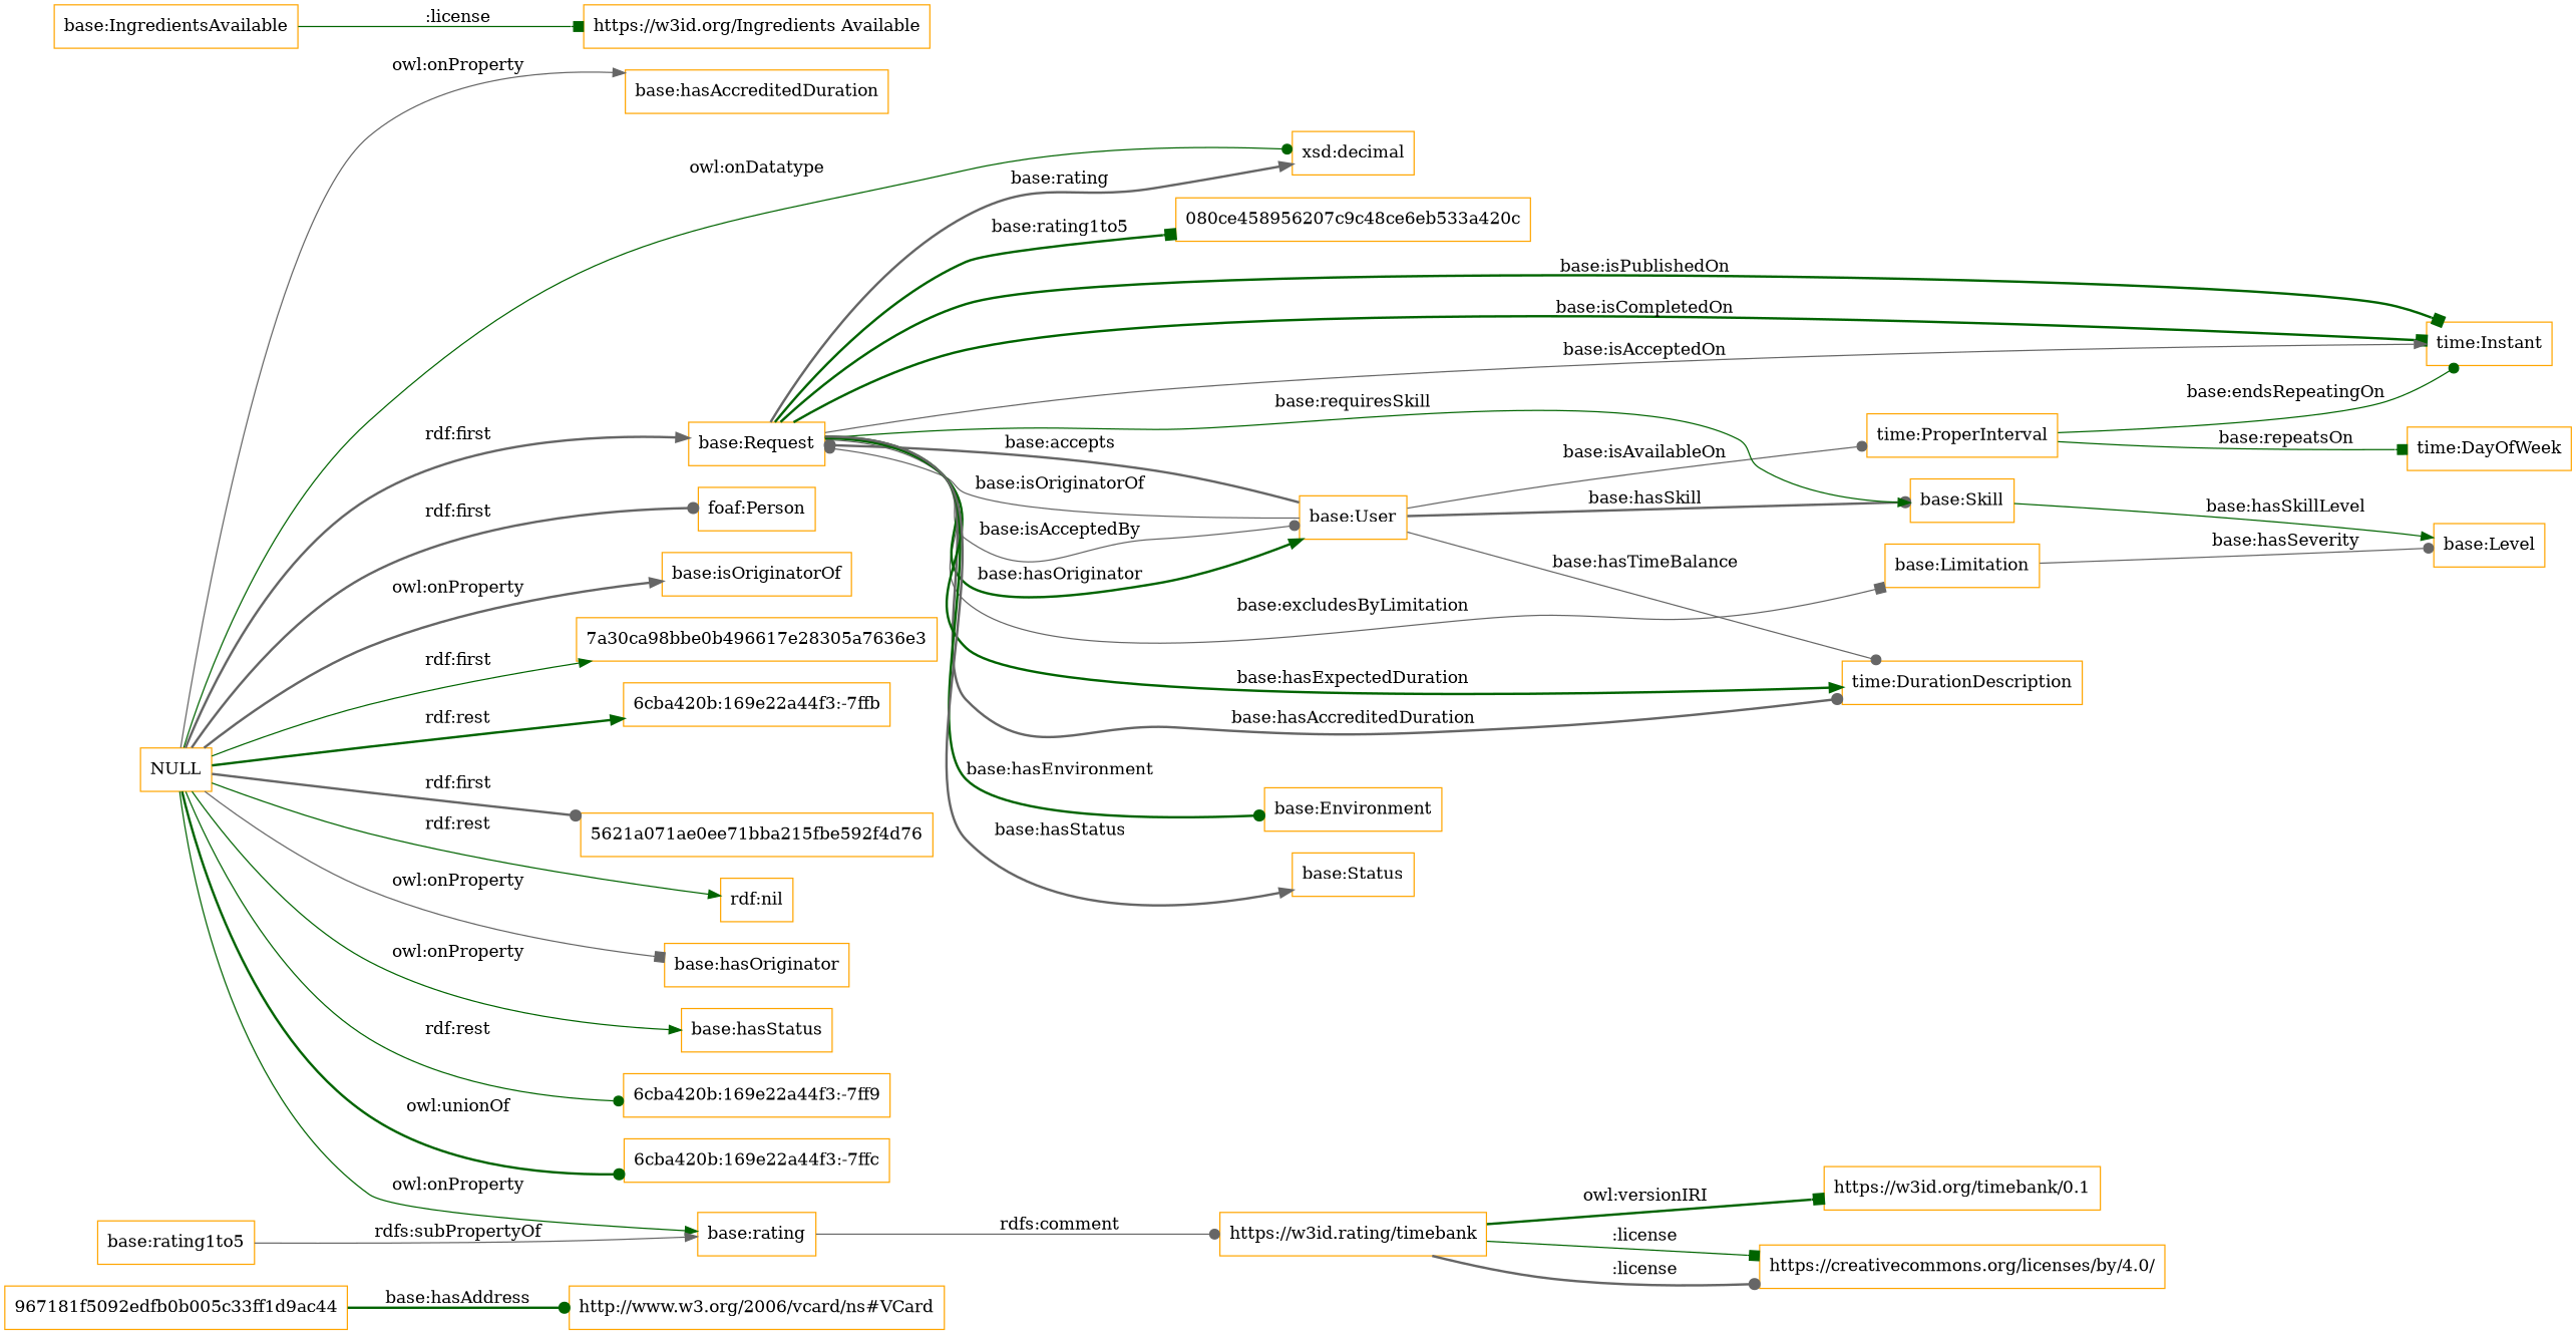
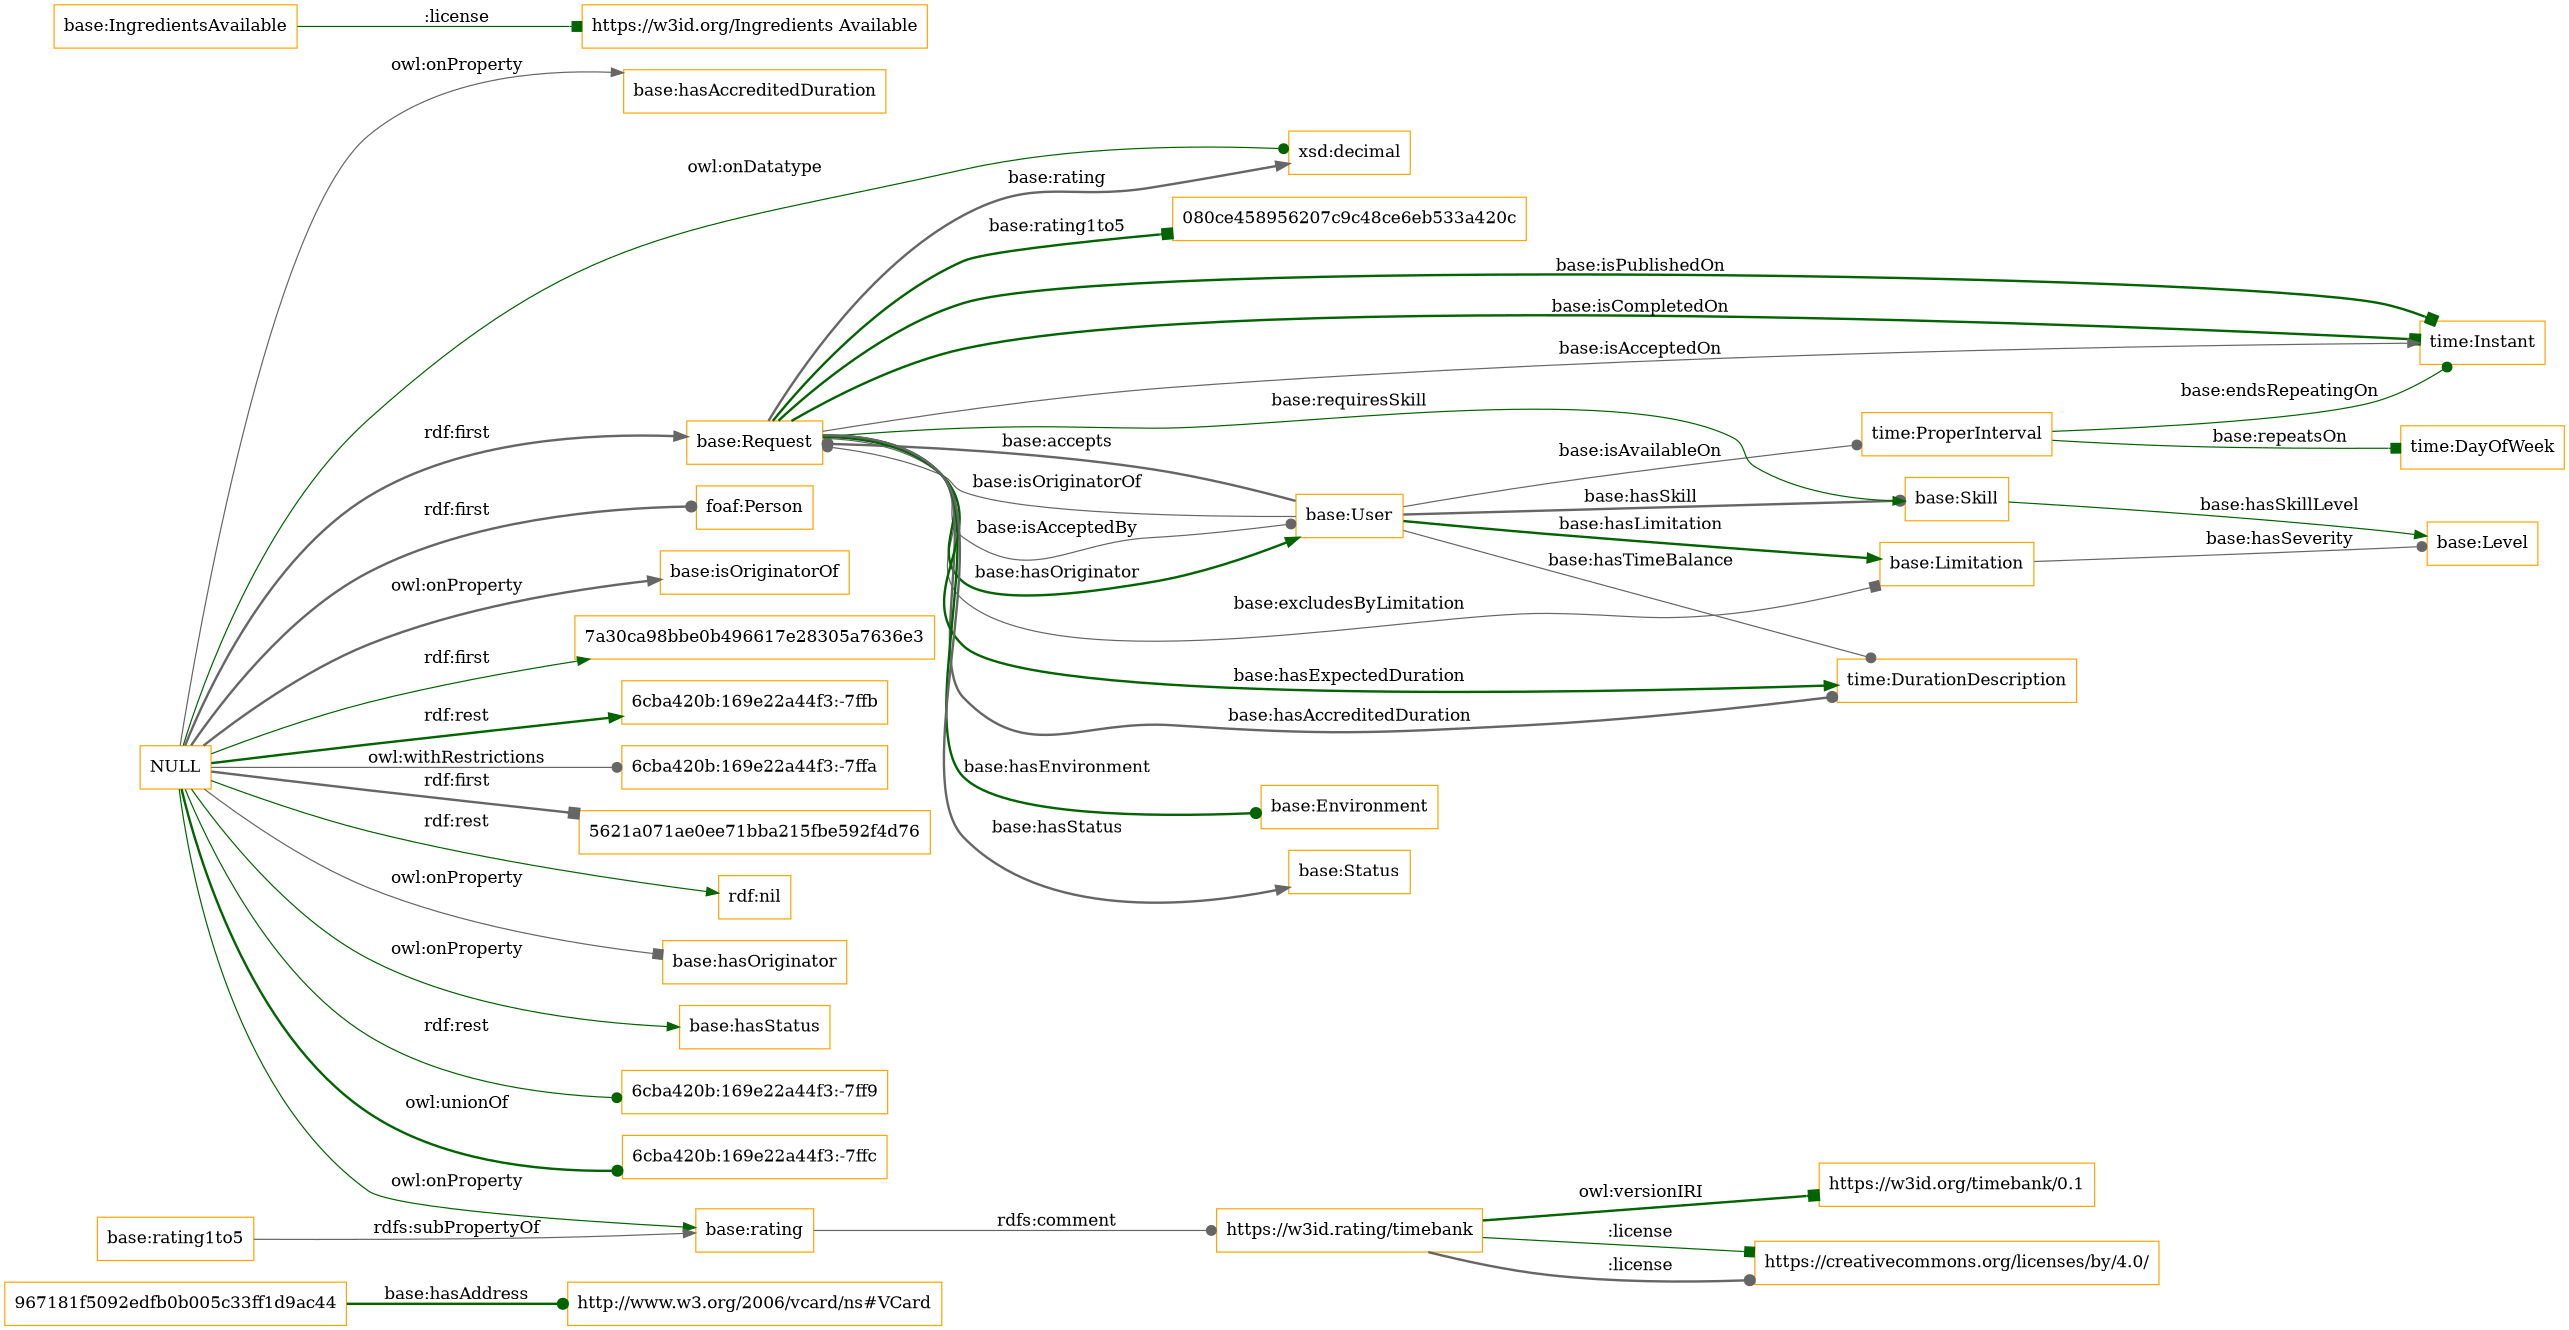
  digraph {
    rankdir=LR
    node [color=orange shape=rectangle]
    edge [arrowhead=dot color=darkgreen style=solid]
    "967181f5092edfb0b005c33ff1d9ac44"
    "http://www.w3.org/2006/vcard/ns#VCard"
    "time:ProperInterval"
    "time:Instant"
    "time:DayOfWeek"
    "base:Limitation"
    "base:Level"
    "base:User"
    "time:DurationDescription"
    "base:Request"
    "base:Skill"
    "base:Environment"
    "base:Status"
    "xsd:decimal"
    "080ce458956207c9c48ce6eb533a420c"
    "base:IngredientsAvailable"
    "https://w3id.org/Ingredients Available"
    NULL
    "foaf:Person"
    "base:isOriginatorOf"
    "7a30ca98bbe0b496617e28305a7636e3"
    "6cba420b:169e22a44f3:-7ffb"
+   "6cba420b:169e22a44f3:-7ffa"
    "5621a071ae0ee71bba215fbe592f4d76"
    "rdf:nil"
    "base:hasOriginator"
    "base:hasStatus"
    "6cba420b:169e22a44f3:-7ff9"
    "base:rating"
    "6cba420b:169e22a44f3:-7ffc"
    "base:hasAccreditedDuration"
    n32 [label="https://w3id.rating/timebank"]
    "https://creativecommons.org/licenses/by/4.0/"
    "https://w3id.org/timebank/0.1"
    "base:rating1to5"
    "967181f5092edfb0b005c33ff1d9ac44" -> "http://www.w3.org/2006/vcard/ns#VCard" [label="base:hasAddress" style=bold]
    "time:ProperInterval" -> "time:Instant" [label="base:endsRepeatingOn"]
    "time:ProperInterval" -> "time:DayOfWeek" [arrowhead=box label="base:repeatsOn"]
    "base:Limitation" -> "base:Level" [color=gray40 label="base:hasSeverity"]
    "base:User" -> "time:ProperInterval" [color=gray40 label="base:isAvailableOn"]
+   "base:User" -> "base:Limitation" [arrowhead=normal label="base:hasLimitation" style=bold]
    "base:User" -> "time:DurationDescription" [color=gray40 label="base:hasTimeBalance"]
    "base:User" -> "base:Request" [color=gray40 label="base:accepts" style=bold]
    "base:User" -> "base:Request" [color=gray40 label="base:isOriginatorOf"]
    "base:User" -> "base:Skill" [color=gray40 label="base:hasSkill" style=bold]
    "base:Request" -> "time:Instant" [arrowhead=box label="base:isPublishedOn" style=bold]
    "base:Request" -> "time:Instant" [arrowhead=box label="base:isCompletedOn" style=bold]
    "base:Request" -> "time:Instant" [arrowhead=normal color=gray40 label="base:isAcceptedOn"]
    "base:Request" -> "base:Limitation" [arrowhead=box color=gray40 label="base:excludesByLimitation"]
    "base:Request" -> "base:User" [color=gray40 label="base:isAcceptedBy"]
    "base:Request" -> "base:User" [arrowhead=normal label="base:hasOriginator" style=bold]
    "base:Request" -> "time:DurationDescription" [color=gray40 label="base:hasAccreditedDuration" style=bold]
    "base:Request" -> "time:DurationDescription" [arrowhead=normal label="base:hasExpectedDuration" style=bold]
    "base:Request" -> "base:Skill" [arrowhead=normal label="base:requiresSkill"]
    "base:Request" -> "base:Environment" [label="base:hasEnvironment" style=bold]
    "base:Request" -> "base:Status" [arrowhead=normal color=gray40 label="base:hasStatus" style=bold]
    "base:Request" -> "xsd:decimal" [arrowhead=normal color=gray40 label="base:rating" style=bold]
    "base:Request" -> "080ce458956207c9c48ce6eb533a420c" [arrowhead=box label="base:rating1to5" style=bold]
    "base:Skill" -> "base:Level" [arrowhead=normal label="base:hasSkillLevel"]
    "base:IngredientsAvailable" -> "https://w3id.org/Ingredients Available" [arrowhead=box label=":license"]
    NULL -> "base:Request" [arrowhead=normal color=gray40 label="rdf:first" style=bold]
    NULL -> "xsd:decimal" [label="owl:onDatatype"]
    NULL -> "foaf:Person" [color=gray40 label="rdf:first" style=bold]
    NULL -> "base:isOriginatorOf" [arrowhead=normal color=gray40 label="owl:onProperty" style=bold]
    NULL -> "7a30ca98bbe0b496617e28305a7636e3" [arrowhead=normal label="rdf:first"]
    NULL -> "6cba420b:169e22a44f3:-7ffb" [arrowhead=normal label="rdf:rest" style=bold]
-   NULL -> "5621a071ae0ee71bba215fbe592f4d76" [color=gray40 label="rdf:first" style=bold]
+   NULL -> "6cba420b:169e22a44f3:-7ffa" [color=gray40 label="owl:withRestrictions"]
+   NULL -> "5621a071ae0ee71bba215fbe592f4d76" [arrowhead=box color=gray40 label="rdf:first" style=bold]
    NULL -> "rdf:nil" [arrowhead=normal label="rdf:rest"]
    NULL -> "base:hasOriginator" [arrowhead=box color=gray40 label="owl:onProperty"]
    NULL -> "base:hasStatus" [arrowhead=normal label="owl:onProperty"]
    NULL -> "6cba420b:169e22a44f3:-7ff9" [label="rdf:rest"]
    NULL -> "base:rating" [arrowhead=normal label="owl:onProperty"]
    NULL -> "6cba420b:169e22a44f3:-7ffc" [label="owl:unionOf" style=bold]
    NULL -> "base:hasAccreditedDuration" [arrowhead=normal color=gray40 label="owl:onProperty"]
    "base:rating" -> n32 [color=gray40 label="rdfs:comment"]
    n32 -> "https://creativecommons.org/licenses/by/4.0/" [color=gray40 label=":license" style=bold]
    n32 -> "https://creativecommons.org/licenses/by/4.0/" [arrowhead=box label=":license"]
    n32 -> "https://w3id.org/timebank/0.1" [arrowhead=box label="owl:versionIRI" style=bold]
    "base:rating1to5" -> "base:rating" [arrowhead=normal color=gray40 label="rdfs:subPropertyOf"]
  }
